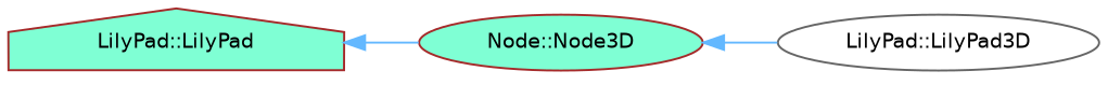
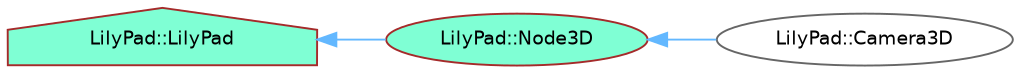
  digraph {
    rankdir=LR
    node [color=brown fillcolor=aquamarine fontname=Helvetica fontsize=10 shape=ellipse style=filled]
    edge [color=steelblue1 dir=back fontname=Helvetica fontsize=10 labelfontname=Helvetica labelfontsize=10 style=solid]
-   n1 [fontcolor=black height=0.2 label="Node::Node3D" width=0.4]
-   n2 [color=gray40 fillcolor=white height=0.2 label="LilyPad::LilyPad3D" width=0.4]
+   n1 [fontcolor=black height=0.2 label="LilyPad::Node3D" width=0.4]
+   n2 [color=gray40 fillcolor=white height=0.2 label="LilyPad::Camera3D" width=0.4]
    n3 [height=0.2 label="LilyPad::LilyPad" shape=house width=0.4]
    n1 -> n2
    n3 -> n1
  }
